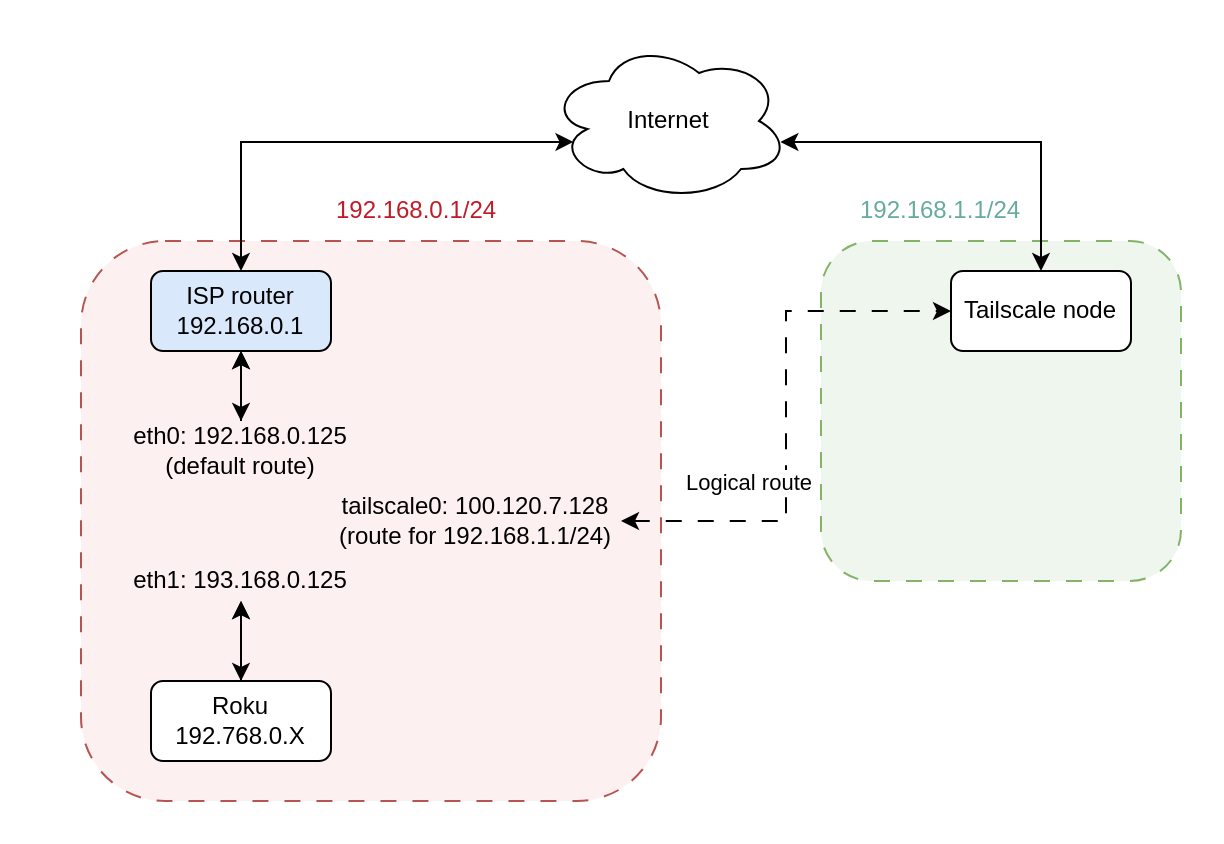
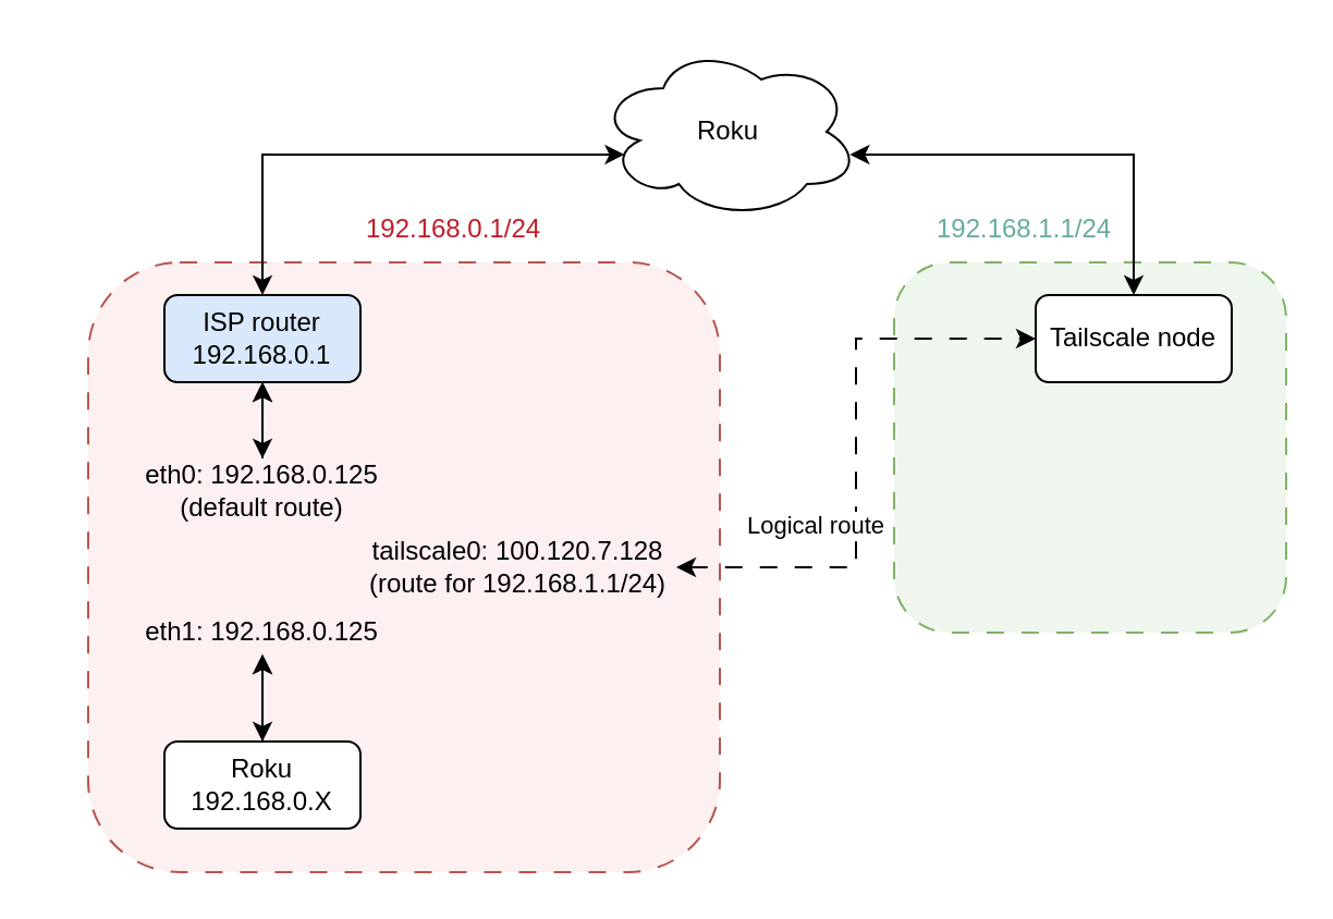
  <mxCell id="0" />
  <mxCell id="1" parent="0" />
  <mxCell id="2" value="" style="rounded=1;whiteSpace=wrap;html=1;dashed=1;dashPattern=8 8;fillColor=#F8CECC4D;strokeColor=#b85450;" vertex="1" parent="1"><mxGeometry x="40" y="120" width="290" height="280" as="geometry" /></mxCell>
  <mxCell id="3" value="" style="rounded=1;whiteSpace=wrap;html=1;dashed=1;dashPattern=8 8;fillColor=#D5E8D466;strokeColor=#82b366;" vertex="1" parent="1"><mxGeometry x="410" y="120" width="180" height="170" as="geometry" /></mxCell>
  <mxCell id="4" value="192.168.0.1/24" style="text;html=1;whiteSpace=wrap;strokeColor=none;fillColor=none;align=center;verticalAlign=middle;rounded=0;labelBackgroundColor=default;fontColor=light-dark(#c01c28, #ededed);" vertex="1" parent="1"><mxGeometry x="177.5" y="90" width="60" height="30" as="geometry" /></mxCell>
  <mxCell id="5" value="&lt;div&gt;192.168.1.1/24&lt;/div&gt;" style="text;html=1;whiteSpace=wrap;strokeColor=none;fillColor=none;align=center;verticalAlign=middle;rounded=0;fontColor=#67AB9F;" vertex="1" parent="1"><mxGeometry x="440" y="90" width="60" height="30" as="geometry" /></mxCell>
- <mxCell id="6" value="Internet" style="ellipse;shape=cloud;whiteSpace=wrap;html=1;" vertex="1" parent="1"><mxGeometry x="274" y="20" width="120" height="80" as="geometry" /></mxCell>
+ <mxCell id="6" value="Roku" style="ellipse;shape=cloud;whiteSpace=wrap;html=1;" vertex="1" parent="1"><mxGeometry x="274" y="20" width="120" height="80" as="geometry" /></mxCell>
  <mxCell id="7" value="&lt;div&gt;ISP router&lt;/div&gt;&lt;div&gt;192.168.0.1&lt;/div&gt;" style="rounded=1;whiteSpace=wrap;html=1;fillColor=#dae8fc;" vertex="1" parent="1"><mxGeometry x="75" y="135" width="90" height="40" as="geometry" /></mxCell>
  <mxCell id="8" value="Tailscale node" style="rounded=1;whiteSpace=wrap;html=1;" vertex="1" parent="1"><mxGeometry x="475" y="135" width="90" height="40" as="geometry" /></mxCell>
  <mxCell id="9" style="edgeStyle=orthogonalEdgeStyle;rounded=0;orthogonalLoop=1;jettySize=auto;html=1;entryX=0.5;entryY=1;entryDx=0;entryDy=0;startArrow=classic;startFill=1;" edge="1" parent="1" source="11" target="17"><mxGeometry relative="1" as="geometry" /></mxCell>
  <mxCell id="10" value="" style="edgeStyle=orthogonalEdgeStyle;rounded=0;orthogonalLoop=1;jettySize=auto;html=1;" edge="1" parent="1" source="11" target="17"><mxGeometry relative="1" as="geometry" /></mxCell>
- <mxCell id="11" value="&lt;div&gt;Roku&lt;/div&gt;&lt;div&gt;192.768.0.X&lt;/div&gt;" style="rounded=1;whiteSpace=wrap;html=1;" vertex="1" parent="1"><mxGeometry x="75" y="340" width="90" height="40" as="geometry" /></mxCell>
+ <mxCell id="11" value="&lt;div&gt;Roku&lt;/div&gt;&lt;div&gt;192.168.0.X&lt;/div&gt;" style="rounded=1;whiteSpace=wrap;html=1;" vertex="1" parent="1"><mxGeometry x="75" y="340" width="90" height="40" as="geometry" /></mxCell>
  <mxCell id="12" style="edgeStyle=orthogonalEdgeStyle;rounded=0;orthogonalLoop=1;jettySize=auto;html=1;exitX=0.5;exitY=0;exitDx=0;exitDy=0;entryX=0.102;entryY=0.631;entryDx=0;entryDy=0;entryPerimeter=0;startArrow=classic;startFill=1;" edge="1" parent="1" source="7" target="6"><mxGeometry relative="1" as="geometry"><mxPoint x="120" y="108" as="sourcePoint" /><mxPoint x="280" y="35" as="targetPoint" /><Array as="points"><mxPoint x="120" y="70" /><mxPoint x="286" y="70" /></Array></mxGeometry></mxCell>
  <mxCell id="13" style="edgeStyle=orthogonalEdgeStyle;rounded=0;orthogonalLoop=1;jettySize=auto;html=1;entryX=0.964;entryY=0.631;entryDx=0;entryDy=0;entryPerimeter=0;exitX=0.5;exitY=0;exitDx=0;exitDy=0;startArrow=classic;startFill=1;" edge="1" parent="1" source="8" target="6"><mxGeometry relative="1" as="geometry"><Array as="points"><mxPoint x="520" y="70" /><mxPoint x="390" y="70" /></Array></mxGeometry></mxCell>
  <mxCell id="14" style="edgeStyle=orthogonalEdgeStyle;rounded=0;orthogonalLoop=1;jettySize=auto;html=1;" edge="1" parent="1" source="16" target="7"><mxGeometry relative="1" as="geometry" /></mxCell>
  <mxCell id="15" value="" style="edgeStyle=orthogonalEdgeStyle;rounded=0;orthogonalLoop=1;jettySize=auto;html=1;startArrow=classic;startFill=1;" edge="1" parent="1" source="16" target="7"><mxGeometry relative="1" as="geometry" /></mxCell>
  <mxCell id="16" value="&lt;div&gt;eth0: 192.168.0.125&lt;/div&gt;&lt;div&gt;(default route)&lt;/div&gt;" style="text;html=1;whiteSpace=wrap;strokeColor=none;fillColor=none;align=center;verticalAlign=middle;rounded=0;" vertex="1" parent="1"><mxGeometry x="20" y="210" width="200" height="30" as="geometry" /></mxCell>
- <mxCell id="17" value="eth1: 193.168.0.125" style="text;html=1;whiteSpace=wrap;strokeColor=none;fillColor=none;align=center;verticalAlign=middle;rounded=0;" vertex="1" parent="1"><mxGeometry x="40" y="280" width="160" height="20" as="geometry" /></mxCell>
+ <mxCell id="17" value="eth1: 192.168.0.125" style="text;html=1;whiteSpace=wrap;strokeColor=none;fillColor=none;align=center;verticalAlign=middle;rounded=0;" vertex="1" parent="1"><mxGeometry x="40" y="280" width="160" height="20" as="geometry" /></mxCell>
  <mxCell id="18" style="edgeStyle=orthogonalEdgeStyle;rounded=0;orthogonalLoop=1;jettySize=auto;html=1;entryX=0;entryY=0.5;entryDx=0;entryDy=0;dashed=1;dashPattern=8 8;startArrow=classic;startFill=1;" edge="1" parent="1" source="20" target="8"><mxGeometry relative="1" as="geometry" /></mxCell>
  <mxCell id="19" value="Logical route" style="edgeLabel;html=1;align=center;verticalAlign=middle;resizable=0;points=[];" vertex="1" connectable="0" parent="18"><mxGeometry x="-0.374" y="-2" relative="1" as="geometry"><mxPoint x="-21" y="-17" as="offset" /></mxGeometry></mxCell>
  <mxCell id="20" value="&lt;div&gt;tailscale0: 100.120.7.128&lt;/div&gt;&lt;div&gt;(route for 192.168.1.1/24)&lt;/div&gt;" style="text;html=1;whiteSpace=wrap;strokeColor=none;fillColor=none;align=center;verticalAlign=middle;rounded=0;" vertex="1" parent="1"><mxGeometry x="165" y="245" width="145" height="30" as="geometry" /></mxCell>
